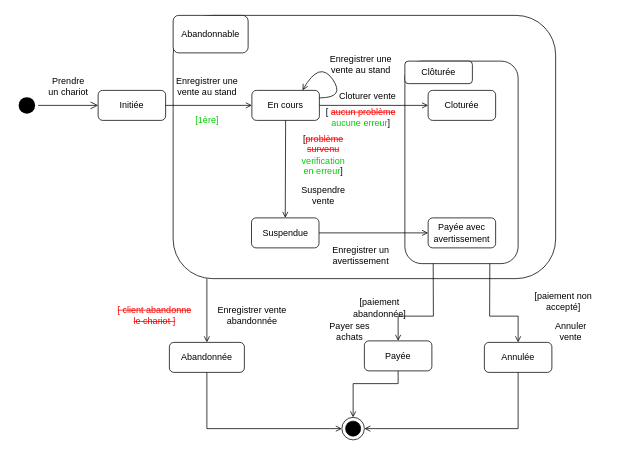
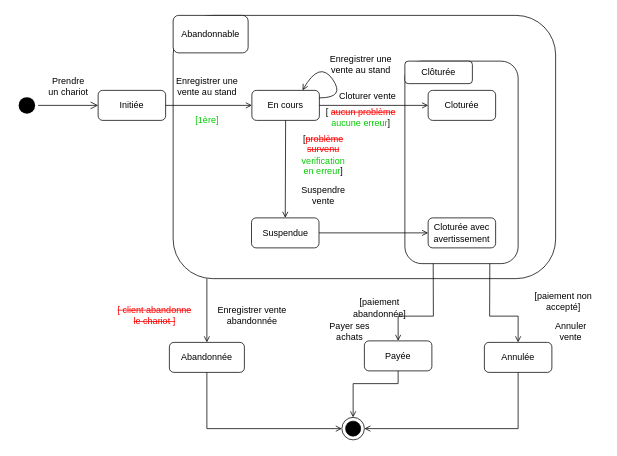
  <mxCell id="0" />
  <mxCell id="1" parent="0" />
  <mxCell id="2" value="" style="rounded=1;whiteSpace=wrap;html=1;" parent="1" vertex="1"><mxGeometry x="230" y="20" width="510" height="351" as="geometry" /></mxCell>
  <mxCell id="3" value="" style="rounded=1;whiteSpace=wrap;html=1;" parent="1" vertex="1"><mxGeometry x="539" y="81" width="151" height="270" as="geometry" /></mxCell>
  <mxCell id="4" value="Initiée" style="rounded=1;whiteSpace=wrap;html=1;" parent="1" vertex="1"><mxGeometry x="130" y="120" width="90" height="40" as="geometry" /></mxCell>
  <mxCell id="5" value="" style="ellipse;html=1;shape=startState;fillColor=#000000;strokeColor=none;" parent="1" vertex="1"><mxGeometry x="20" y="125" width="30" height="30" as="geometry" /></mxCell>
  <mxCell id="6" value="" style="edgeStyle=orthogonalEdgeStyle;html=1;verticalAlign=bottom;endArrow=open;endSize=8;strokeColor=default;rounded=0;entryX=0;entryY=0.5;entryDx=0;entryDy=0;" parent="1" source="5" target="4" edge="1"><mxGeometry relative="1" as="geometry"><mxPoint x="-5" y="220" as="targetPoint" /></mxGeometry></mxCell>
  <mxCell id="7" value="Abandonnée" style="rounded=1;whiteSpace=wrap;html=1;" parent="1" vertex="1"><mxGeometry x="225" y="456" width="100" height="40" as="geometry" /></mxCell>
  <mxCell id="8" value="Annulée" style="rounded=1;whiteSpace=wrap;html=1;" parent="1" vertex="1"><mxGeometry x="645" y="456" width="90" height="40" as="geometry" /></mxCell>
  <mxCell id="9" value="Cloturée" style="rounded=1;whiteSpace=wrap;html=1;" parent="1" vertex="1"><mxGeometry x="570" y="120" width="90" height="40" as="geometry" /></mxCell>
  <mxCell id="10" value="En cours" style="rounded=1;whiteSpace=wrap;html=1;" parent="1" vertex="1"><mxGeometry x="335" y="120" width="90" height="40" as="geometry" /></mxCell>
  <mxCell id="11" value="Prendre &lt;br&gt;un chariot" style="text;html=1;align=center;verticalAlign=middle;resizable=0;points=[];autosize=1;strokeColor=none;fillColor=none;" parent="1" vertex="1"><mxGeometry x="50" y="95" width="80" height="40" as="geometry" /></mxCell>
  <mxCell id="12" value="" style="endArrow=open;html=1;rounded=0;exitX=1;exitY=0.5;exitDx=0;exitDy=0;entryX=0;entryY=0.5;entryDx=0;entryDy=0;endFill=0;" parent="1" source="4" target="10" edge="1"><mxGeometry width="50" height="50" relative="1" as="geometry"><mxPoint x="290" y="110" as="sourcePoint" /><mxPoint x="340" y="60" as="targetPoint" /></mxGeometry></mxCell>
  <mxCell id="13" value="Enregistrer une&lt;br&gt;vente au stand" style="text;html=1;align=center;verticalAlign=middle;resizable=0;points=[];autosize=1;strokeColor=none;fillColor=none;" parent="1" vertex="1"><mxGeometry x="220" y="95" width="110" height="40" as="geometry" /></mxCell>
  <mxCell id="14" value="&lt;font color=&quot;#00cc00&quot;&gt;[1ère]&lt;/font&gt;" style="text;html=1;align=center;verticalAlign=middle;resizable=0;points=[];autosize=1;strokeColor=none;fillColor=none;" parent="1" vertex="1"><mxGeometry x="250" y="145" width="50" height="30" as="geometry" /></mxCell>
  <mxCell id="15" value="" style="curved=1;endArrow=open;html=1;rounded=0;exitX=1;exitY=0.25;exitDx=0;exitDy=0;entryX=0.75;entryY=0;entryDx=0;entryDy=0;endFill=0;" parent="1" source="10" target="10" edge="1"><mxGeometry width="50" height="50" relative="1" as="geometry"><mxPoint x="440" y="140" as="sourcePoint" /><mxPoint x="490" y="90" as="targetPoint" /><Array as="points"><mxPoint x="460" y="130" /><mxPoint x="425" y="80" /></Array></mxGeometry></mxCell>
  <mxCell id="16" value="Enregistrer une&lt;br&gt;vente au stand" style="text;html=1;align=center;verticalAlign=middle;resizable=0;points=[];autosize=1;strokeColor=none;fillColor=none;" parent="1" vertex="1"><mxGeometry x="425" y="65" width="110" height="40" as="geometry" /></mxCell>
  <mxCell id="17" value="" style="endArrow=open;html=1;rounded=0;entryX=0;entryY=0.5;entryDx=0;entryDy=0;endFill=0;exitX=1;exitY=0.5;exitDx=0;exitDy=0;" parent="1" source="10" target="9" edge="1"><mxGeometry width="50" height="50" relative="1" as="geometry"><mxPoint x="510" y="160" as="sourcePoint" /><mxPoint x="475" y="150" as="targetPoint" /></mxGeometry></mxCell>
  <mxCell id="18" value="[ &lt;font color=&quot;#ff0000&quot;&gt;&lt;strike&gt;aucun problème&lt;/strike&gt;&lt;/font&gt;&lt;br&gt;&lt;font color=&quot;#00cc00&quot;&gt;aucune erreur&lt;/font&gt;]" style="text;html=1;align=center;verticalAlign=middle;resizable=0;points=[];autosize=1;strokeColor=none;fillColor=none;" parent="1" vertex="1"><mxGeometry x="420" y="136" width="120" height="40" as="geometry" /></mxCell>
  <mxCell id="19" value="Cloturer vente" style="text;html=1;align=center;verticalAlign=middle;resizable=0;points=[];autosize=1;strokeColor=none;fillColor=none;" parent="1" vertex="1"><mxGeometry x="439" y="113" width="100" height="30" as="geometry" /></mxCell>
  <mxCell id="20" value="" style="endArrow=open;html=1;rounded=0;endFill=0;exitX=0.5;exitY=1;exitDx=0;exitDy=0;entryX=0.5;entryY=0;entryDx=0;entryDy=0;" parent="1" source="10" target="21" edge="1"><mxGeometry width="50" height="50" relative="1" as="geometry"><mxPoint x="435" y="150" as="sourcePoint" /><mxPoint x="380" y="220" as="targetPoint" /></mxGeometry></mxCell>
  <mxCell id="21" value="Suspendue" style="rounded=1;whiteSpace=wrap;html=1;" parent="1" vertex="1"><mxGeometry x="334.5" y="290" width="90" height="40" as="geometry" /></mxCell>
  <mxCell id="22" value="[&lt;font style=&quot;&quot; color=&quot;#ff0000&quot;&gt;&lt;strike&gt;problème&lt;br&gt;survenu&lt;/strike&gt;&lt;/font&gt;&lt;br&gt;&lt;font color=&quot;#00cc00&quot;&gt;verification&lt;br&gt;en erreur&lt;/font&gt;]" style="text;html=1;align=center;verticalAlign=middle;resizable=0;points=[];autosize=1;strokeColor=none;fillColor=none;" parent="1" vertex="1"><mxGeometry x="390" y="171" width="80" height="70" as="geometry" /></mxCell>
  <mxCell id="23" value="" style="endArrow=open;html=1;rounded=0;endFill=0;exitX=0.25;exitY=1;exitDx=0;exitDy=0;entryX=0.5;entryY=0;entryDx=0;entryDy=0;" parent="1" target="24" edge="1" source="3"><mxGeometry width="50" height="50" relative="1" as="geometry"><mxPoint x="730" y="300" as="sourcePoint" /><mxPoint x="577" y="461" as="targetPoint" /><Array as="points"><mxPoint x="577" y="421" /><mxPoint x="530" y="421" /></Array></mxGeometry></mxCell>
  <mxCell id="24" value="Payée" style="rounded=1;whiteSpace=wrap;html=1;" parent="1" vertex="1"><mxGeometry x="485" y="454" width="90" height="40" as="geometry" /></mxCell>
  <mxCell id="25" value="[paiement&lt;br&gt;abandonnée]" style="text;html=1;align=center;verticalAlign=middle;resizable=0;points=[];autosize=1;strokeColor=none;fillColor=none;" parent="1" vertex="1"><mxGeometry x="465" y="390" width="80" height="40" as="geometry" /></mxCell>
  <mxCell id="26" value="Payer ses&lt;br&gt;achats" style="text;html=1;align=center;verticalAlign=middle;resizable=0;points=[];autosize=1;strokeColor=none;fillColor=none;" parent="1" vertex="1"><mxGeometry x="425" y="421" width="80" height="40" as="geometry" /></mxCell>
  <mxCell id="27" value="Suspendre&lt;br&gt;vente" style="text;html=1;align=center;verticalAlign=middle;resizable=0;points=[];autosize=1;strokeColor=none;fillColor=none;" parent="1" vertex="1"><mxGeometry x="390" y="240" width="80" height="40" as="geometry" /></mxCell>
  <mxCell id="28" value="" style="endArrow=open;html=1;rounded=0;endFill=0;exitX=1;exitY=0.5;exitDx=0;exitDy=0;entryX=0;entryY=0.5;entryDx=0;entryDy=0;" parent="1" source="21" target="30" edge="1"><mxGeometry width="50" height="50" relative="1" as="geometry"><mxPoint x="390" y="170" as="sourcePoint" /><mxPoint x="490" y="310" as="targetPoint" /></mxGeometry></mxCell>
- <mxCell id="29" value="Enregistrer un&lt;br&gt;avertissement" style="text;html=1;align=center;verticalAlign=middle;resizable=0;points=[];autosize=1;strokeColor=none;fillColor=none;" parent="1" vertex="1"><mxGeometry x="430" y="320" width="100" height="40" as="geometry" /></mxCell>
- <mxCell id="30" value="Payée avec&lt;br&gt;avertissement" style="rounded=1;whiteSpace=wrap;html=1;" parent="1" vertex="1"><mxGeometry x="570" y="290" width="90" height="40" as="geometry" /></mxCell>
+ <mxCell id="30" value="Cloturée avec&lt;br&gt;avertissement" style="rounded=1;whiteSpace=wrap;html=1;" parent="1" vertex="1"><mxGeometry x="570" y="290" width="90" height="40" as="geometry" /></mxCell>
  <mxCell id="31" value="Clôturée" style="rounded=1;whiteSpace=wrap;html=1;" parent="1" vertex="1"><mxGeometry x="539" y="81" width="90" height="30" as="geometry" /></mxCell>
  <mxCell id="32" value="[paiement non&lt;br&gt;accepté]" style="text;html=1;align=center;verticalAlign=middle;resizable=0;points=[];autosize=1;strokeColor=none;fillColor=none;" parent="1" vertex="1"><mxGeometry x="700" y="381" width="100" height="40" as="geometry" /></mxCell>
  <mxCell id="33" value="Annuler&lt;br&gt;vente" style="text;html=1;align=center;verticalAlign=middle;resizable=0;points=[];autosize=1;strokeColor=none;fillColor=none;" parent="1" vertex="1"><mxGeometry x="730" y="421" width="60" height="40" as="geometry" /></mxCell>
  <mxCell id="34" value="" style="endArrow=open;html=1;rounded=0;endFill=0;exitX=0.75;exitY=1;exitDx=0;exitDy=0;entryX=0.5;entryY=0;entryDx=0;entryDy=0;" parent="1" target="8" edge="1" source="3"><mxGeometry width="50" height="50" relative="1" as="geometry"><mxPoint x="852.25" y="381" as="sourcePoint" /><mxPoint x="700" y="441" as="targetPoint" /><Array as="points"><mxPoint x="652" y="421" /><mxPoint x="690" y="421" /></Array></mxGeometry></mxCell>
  <mxCell id="35" value="" style="endArrow=open;html=1;rounded=0;endFill=0;exitX=0.5;exitY=1;exitDx=0;exitDy=0;entryX=0.5;entryY=0;entryDx=0;entryDy=0;" parent="1" source="24" target="42" edge="1"><mxGeometry width="50" height="50" relative="1" as="geometry"><mxPoint x="390" y="541" as="sourcePoint" /><mxPoint x="530" y="521" as="targetPoint" /><Array as="points"><mxPoint x="530" y="511" /><mxPoint x="470" y="511" /></Array></mxGeometry></mxCell>
  <mxCell id="36" value="" style="endArrow=open;html=1;rounded=0;endFill=0;entryX=1;entryY=0.5;entryDx=0;entryDy=0;exitX=0.5;exitY=1;exitDx=0;exitDy=0;" parent="1" source="8" target="42" edge="1"><mxGeometry width="50" height="50" relative="1" as="geometry"><mxPoint x="662" y="565" as="sourcePoint" /><mxPoint x="652" y="556" as="targetPoint" /><Array as="points"><mxPoint x="690" y="571" /></Array></mxGeometry></mxCell>
  <mxCell id="37" value="" style="endArrow=open;html=1;rounded=0;endFill=0;entryX=0.5;entryY=0;entryDx=0;entryDy=0;" parent="1" target="7" edge="1"><mxGeometry width="50" height="50" relative="1" as="geometry"><mxPoint x="275" y="371" as="sourcePoint" /><mxPoint x="240" y="320" as="targetPoint" /></mxGeometry></mxCell>
  <mxCell id="38" value="" style="endArrow=open;html=1;rounded=0;endFill=0;exitX=0.5;exitY=1;exitDx=0;exitDy=0;entryX=0;entryY=0.5;entryDx=0;entryDy=0;" parent="1" source="7" target="42" edge="1"><mxGeometry width="50" height="50" relative="1" as="geometry"><mxPoint x="350" y="496" as="sourcePoint" /><mxPoint x="360" y="561" as="targetPoint" /><Array as="points"><mxPoint x="275" y="571" /></Array></mxGeometry></mxCell>
  <mxCell id="39" value="Abandonnable" style="rounded=1;whiteSpace=wrap;html=1;" parent="1" vertex="1"><mxGeometry x="230" y="20" width="100" height="50" as="geometry" /></mxCell>
  <mxCell id="40" value="Enregistrer vente&lt;br&gt;abandonnée" style="text;html=1;align=center;verticalAlign=middle;resizable=0;points=[];autosize=1;strokeColor=none;fillColor=none;" parent="1" vertex="1"><mxGeometry x="280" y="400" width="110" height="40" as="geometry" /></mxCell>
  <mxCell id="41" value="" style="ellipse;whiteSpace=wrap;html=1;aspect=fixed;fillColor=#000000;" parent="1" vertex="1"><mxGeometry x="460" y="561" width="20" height="20" as="geometry" /></mxCell>
  <mxCell id="42" value="" style="ellipse;whiteSpace=wrap;html=1;aspect=fixed;fillColor=none;" parent="1" vertex="1"><mxGeometry x="455" y="556" width="30" height="30" as="geometry" /></mxCell>
  <mxCell id="43" value="&lt;font style=&quot;&quot; color=&quot;#ff0000&quot;&gt;&lt;strike&gt;[ client abandonne&lt;br&gt;le chariot ]&lt;/strike&gt;&lt;/font&gt;" style="text;html=1;align=center;verticalAlign=middle;resizable=0;points=[];autosize=1;strokeColor=none;fillColor=none;" vertex="1" parent="1"><mxGeometry x="145" y="400" width="120" height="40" as="geometry" /></mxCell>
